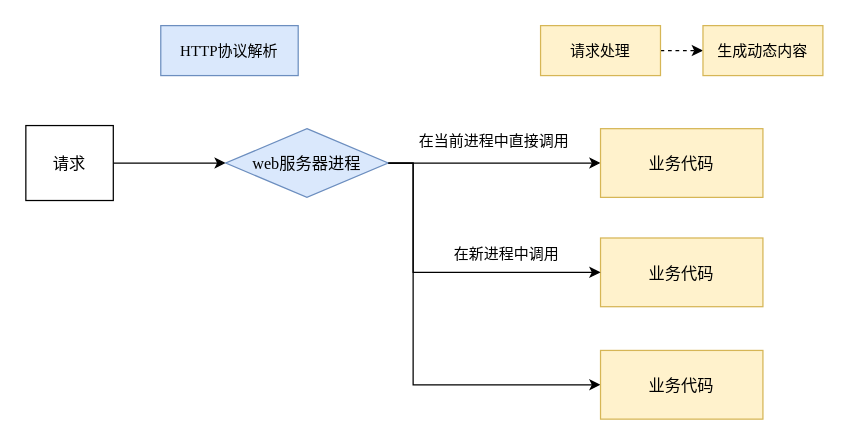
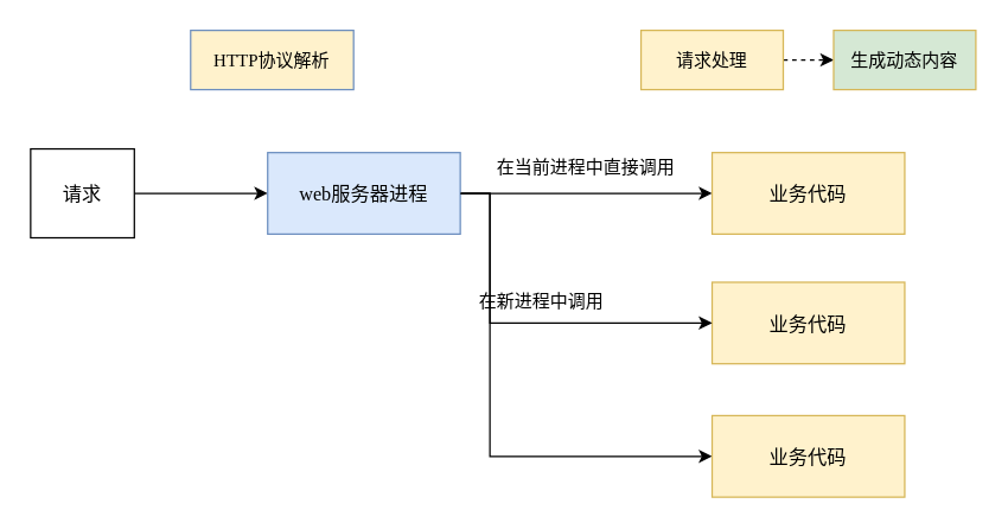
  <mxCell id="0" />
  <mxCell id="1" parent="0" />
  <mxCell id="2" style="edgeStyle=orthogonalEdgeStyle;rounded=0;orthogonalLoop=1;jettySize=auto;html=1;exitX=1;exitY=0.5;exitDx=0;exitDy=0;" edge="1" parent="1" source="3" target="6"><mxGeometry relative="1" as="geometry" /></mxCell>
  <mxCell id="3" value="&lt;font face=&quot;menlo&quot;&gt;请求&lt;/font&gt;" style="rounded=0;whiteSpace=wrap;html=1;fontSize=13;" vertex="1" parent="1"><mxGeometry x="20" y="100" width="70" height="60" as="geometry" /></mxCell>
  <mxCell id="4" style="edgeStyle=orthogonalEdgeStyle;rounded=0;orthogonalLoop=1;jettySize=auto;html=1;exitX=1;exitY=0.5;exitDx=0;exitDy=0;entryX=0;entryY=0.5;entryDx=0;entryDy=0;" edge="1" parent="1" source="6" target="8"><mxGeometry relative="1" as="geometry" /></mxCell>
  <mxCell id="5" style="edgeStyle=orthogonalEdgeStyle;rounded=0;orthogonalLoop=1;jettySize=auto;html=1;exitX=1;exitY=0.5;exitDx=0;exitDy=0;entryX=0;entryY=0.5;entryDx=0;entryDy=0;" edge="1" parent="1" source="6" target="16"><mxGeometry relative="1" as="geometry"><Array as="points"><mxPoint x="330" y="130" /><mxPoint x="330" y="308" /></Array></mxGeometry></mxCell>
- <mxCell id="6" value="&lt;font face=&quot;menlo&quot;&gt;web服务器进程&lt;/font&gt;" style="rhombus;whiteSpace=wrap;html=1;fontSize=13;fillColor=#dae8fc;strokeColor=#6c8ebf;" vertex="1" parent="1"><mxGeometry x="180" y="102.5" width="130" height="55" as="geometry" /></mxCell>
- <mxCell id="7" value="&lt;font face=&quot;menlo&quot; style=&quot;font-size: 12px&quot;&gt;HTTP协议解析&lt;/font&gt;" style="rounded=0;whiteSpace=wrap;html=1;fontSize=13;fillColor=#dae8fc;strokeColor=#6c8ebf;" vertex="1" parent="1"><mxGeometry x="128" y="20" width="110" height="40" as="geometry" /></mxCell>
+ <mxCell id="6" value="&lt;font face=&quot;menlo&quot;&gt;web服务器进程&lt;/font&gt;" style="rounded=0;whiteSpace=wrap;html=1;fontSize=13;fillColor=#dae8fc;strokeColor=#6c8ebf;" vertex="1" parent="1"><mxGeometry x="180" y="102.5" width="130" height="55" as="geometry" /></mxCell>
+ <mxCell id="7" value="&lt;font face=&quot;menlo&quot; style=&quot;font-size: 12px&quot;&gt;HTTP协议解析&lt;/font&gt;" style="rounded=0;whiteSpace=wrap;html=1;fontSize=13;fillColor=#fff2cc;strokeColor=#6c8ebf;" vertex="1" parent="1"><mxGeometry x="128" y="20" width="110" height="40" as="geometry" /></mxCell>
  <mxCell id="8" value="&lt;font face=&quot;menlo&quot;&gt;业务代码&lt;/font&gt;" style="rounded=0;whiteSpace=wrap;html=1;fontSize=13;fillColor=#fff2cc;strokeColor=#d6b656;" vertex="1" parent="1"><mxGeometry x="480" y="102.5" width="130" height="55" as="geometry" /></mxCell>
  <mxCell id="9" style="edgeStyle=orthogonalEdgeStyle;rounded=0;orthogonalLoop=1;jettySize=auto;html=1;exitX=1;exitY=0.5;exitDx=0;exitDy=0;entryX=0;entryY=0.5;entryDx=0;entryDy=0;dashed=1;" edge="1" parent="1" source="10" target="11"><mxGeometry relative="1" as="geometry" /></mxCell>
  <mxCell id="10" value="&lt;font face=&quot;menlo&quot;&gt;&lt;span style=&quot;font-size: 12px&quot;&gt;请求处理&lt;/span&gt;&lt;/font&gt;" style="rounded=0;whiteSpace=wrap;html=1;fontSize=13;fillColor=#fff2cc;strokeColor=#d6b656;" vertex="1" parent="1"><mxGeometry x="432" y="20" width="96" height="40" as="geometry" /></mxCell>
- <mxCell id="11" value="&lt;font face=&quot;menlo&quot;&gt;&lt;span style=&quot;font-size: 12px&quot;&gt;生成动态内容&lt;/span&gt;&lt;/font&gt;" style="rounded=0;whiteSpace=wrap;html=1;fontSize=13;fillColor=#fff2cc;strokeColor=#d6b656;" vertex="1" parent="1"><mxGeometry x="562" y="20" width="96" height="40" as="geometry" /></mxCell>
+ <mxCell id="11" value="&lt;font face=&quot;menlo&quot;&gt;&lt;span style=&quot;font-size: 12px&quot;&gt;生成动态内容&lt;/span&gt;&lt;/font&gt;" style="rounded=0;whiteSpace=wrap;html=1;fontSize=13;fillColor=#d5e8d4;strokeColor=#d6b656;" vertex="1" parent="1"><mxGeometry x="562" y="20" width="96" height="40" as="geometry" /></mxCell>
  <mxCell id="12" value="&lt;font face=&quot;menlo&quot;&gt;业务代码&lt;/font&gt;" style="rounded=0;whiteSpace=wrap;html=1;fontSize=13;fillColor=#fff2cc;strokeColor=#d6b656;" vertex="1" parent="1"><mxGeometry x="480" y="190" width="130" height="55" as="geometry" /></mxCell>
  <mxCell id="13" value="&lt;font face=&quot;menlo&quot;&gt;在当前进程中直接调用&lt;/font&gt;" style="text;html=1;strokeColor=none;fillColor=none;align=center;verticalAlign=middle;whiteSpace=wrap;rounded=0;" vertex="1" parent="1"><mxGeometry x="330" y="100" width="130" height="25" as="geometry" /></mxCell>
  <mxCell id="14" style="edgeStyle=orthogonalEdgeStyle;rounded=0;orthogonalLoop=1;jettySize=auto;html=1;exitX=1;exitY=0.5;exitDx=0;exitDy=0;entryX=0;entryY=0.5;entryDx=0;entryDy=0;" edge="1" parent="1" source="6" target="12"><mxGeometry relative="1" as="geometry"><mxPoint x="320" y="140" as="sourcePoint" /><mxPoint x="490" y="140" as="targetPoint" /><Array as="points"><mxPoint x="330" y="130" /><mxPoint x="330" y="218" /></Array></mxGeometry></mxCell>
- <mxCell id="15" value="&lt;font face=&quot;menlo&quot;&gt;在新进程中调用&lt;/font&gt;" style="text;html=1;strokeColor=none;fillColor=none;align=center;verticalAlign=middle;whiteSpace=wrap;rounded=0;" vertex="1" parent="1"><mxGeometry x="340" y="190" width="130" height="25" as="geometry" /></mxCell>
+ <mxCell id="15" value="&lt;font face=&quot;menlo&quot;&gt;在新进程中调用&lt;/font&gt;" style="text;html=1;strokeColor=none;fillColor=none;align=center;verticalAlign=middle;whiteSpace=wrap;rounded=0;" vertex="1" parent="1"><mxGeometry x="300" y="190" width="130" height="25" as="geometry" /></mxCell>
  <mxCell id="16" value="&lt;font face=&quot;menlo&quot;&gt;业务代码&lt;/font&gt;" style="rounded=0;whiteSpace=wrap;html=1;fontSize=13;fillColor=#fff2cc;strokeColor=#d6b656;" vertex="1" parent="1"><mxGeometry x="480" y="280" width="130" height="55" as="geometry" /></mxCell>
